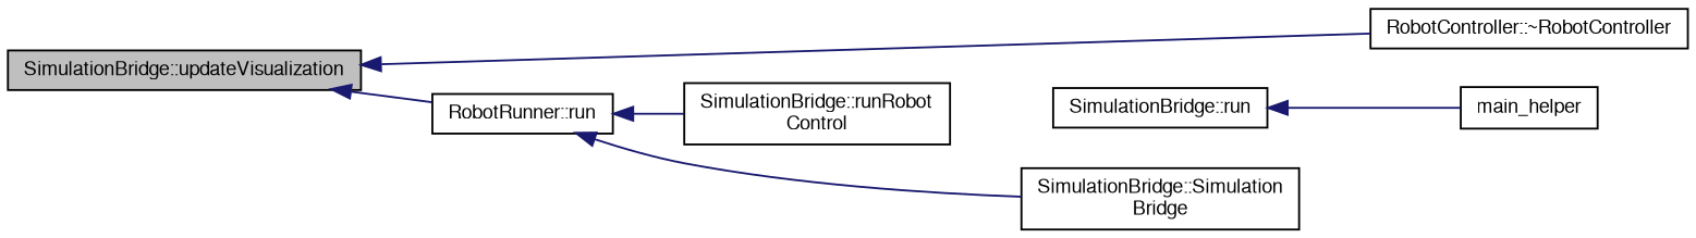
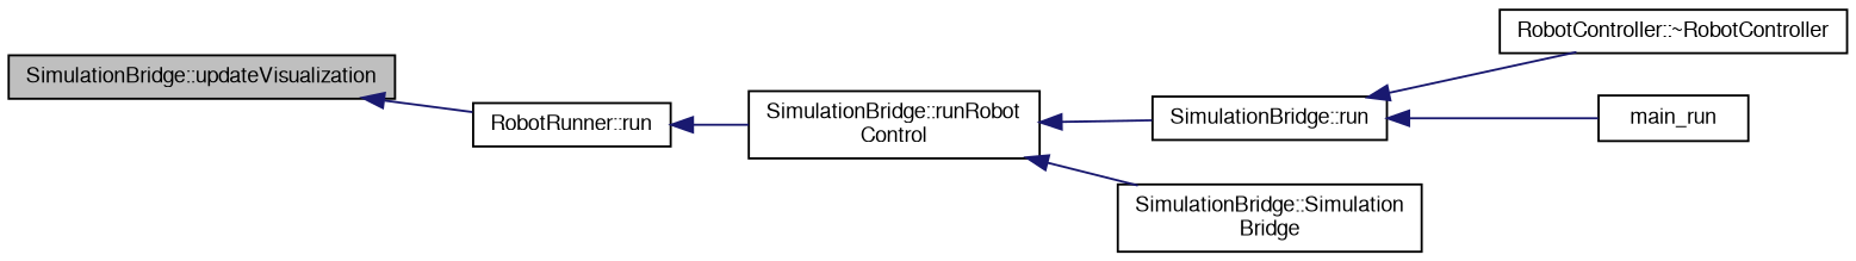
  digraph {
    rankdir=LR
    node [color=black fillcolor=white fontname=FreeSans fontsize=10 shape=record style=filled]
    edge [color=midnightblue dir=back fontname=FreeSans fontsize=10 labelfontname=FreeSans labelfontsize=10 style=solid]
    n1 [fillcolor=grey75 fontcolor=black height=0.2 label="SimulationBridge::updateVisualization" width=0.4]
    n2 [height=0.2 label="RobotController::~RobotController" width=0.4]
    n3 [height=0.2 label="RobotRunner::run" width=0.4]
    n4 [height=0.2 label="SimulationBridge::runRobot\lControl" width=0.4]
    n5 [height=0.2 label="SimulationBridge::run" width=0.4]
    n6 [height=0.2 label="SimulationBridge::Simulation\lBridge" width=0.4]
-   n7 [height=0.2 label=main_helper width=0.4]
-   n1 -> n2
+   n7 [height=0.2 label=main_run width=0.4]
+   n5 -> n2
    n1 -> n3
    n3 -> n4
-   n3 -> n6
+   n4 -> n5
+   n4 -> n6
    n5 -> n7
  }
